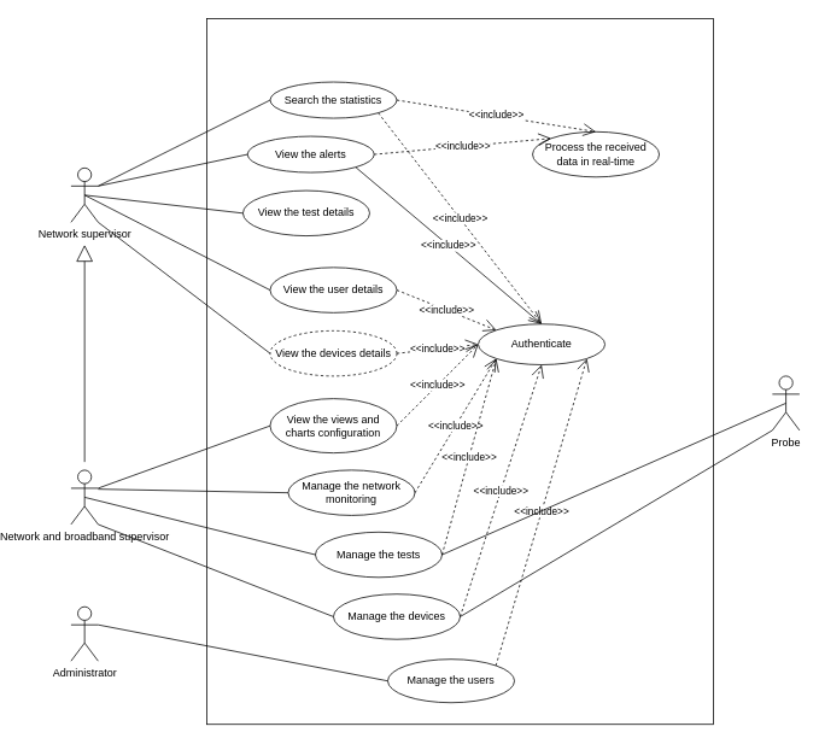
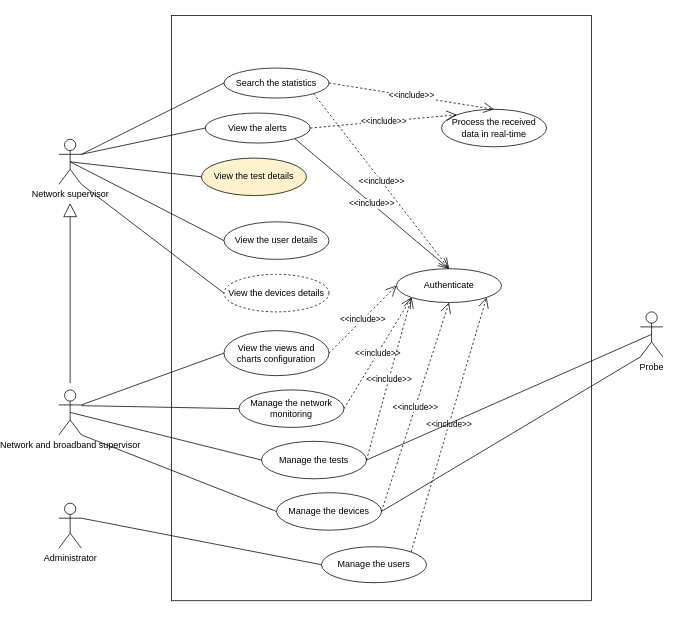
  <mxCell id="0" />
  <mxCell id="1" parent="0" />
  <mxCell id="2" value="Network supervisor" style="shape=umlActor;verticalLabelPosition=bottom;labelBackgroundColor=#ffffff;verticalAlign=top;html=1;outlineConnect=0;" vertex="1" parent="1"><mxGeometry x="20" y="185" width="30" height="60" as="geometry" /></mxCell>
  <mxCell id="3" value="Network and broadband supervisor&lt;br&gt;&lt;br&gt;" style="shape=umlActor;verticalLabelPosition=bottom;labelBackgroundColor=#ffffff;verticalAlign=top;html=1;outlineConnect=0;" vertex="1" parent="1"><mxGeometry x="20" y="519" width="30" height="60" as="geometry" /></mxCell>
  <mxCell id="4" value="Administrator" style="shape=umlActor;verticalLabelPosition=bottom;labelBackgroundColor=#ffffff;verticalAlign=top;html=1;outlineConnect=0;" vertex="1" parent="1"><mxGeometry x="20" y="670" width="30" height="60" as="geometry" /></mxCell>
  <mxCell id="5" value="Probe" style="shape=umlActor;verticalLabelPosition=bottom;labelBackgroundColor=#ffffff;verticalAlign=top;html=1;outlineConnect=0;" vertex="1" parent="1"><mxGeometry x="795" y="415" width="30" height="60" as="geometry" /></mxCell>
  <mxCell id="6" value="Search the statistics" style="ellipse;whiteSpace=wrap;html=1;" vertex="1" parent="1"><mxGeometry x="240" y="90" width="140" height="40" as="geometry" /></mxCell>
  <mxCell id="7" value="View the alerts" style="ellipse;whiteSpace=wrap;html=1;" vertex="1" parent="1"><mxGeometry x="215" y="150" width="140" height="40" as="geometry" /></mxCell>
- <mxCell id="8" value="View the test details" style="ellipse;whiteSpace=wrap;html=1;" vertex="1" parent="1"><mxGeometry x="210" y="210" width="140" height="50" as="geometry" /></mxCell>
+ <mxCell id="8" value="View the test details" style="ellipse;whiteSpace=wrap;html=1;fillColor=#fff2cc;" vertex="1" parent="1"><mxGeometry x="210" y="210" width="140" height="50" as="geometry" /></mxCell>
  <mxCell id="9" value="View the user details" style="ellipse;whiteSpace=wrap;html=1;" vertex="1" parent="1"><mxGeometry x="240" y="295" width="140" height="50" as="geometry" /></mxCell>
  <mxCell id="10" value="View the devices details" style="ellipse;whiteSpace=wrap;html=1;dashed=1;" vertex="1" parent="1"><mxGeometry x="240" y="365" width="140" height="50" as="geometry" /></mxCell>
  <mxCell id="11" value="View the views and charts configuration" style="ellipse;whiteSpace=wrap;html=1;" vertex="1" parent="1"><mxGeometry x="240" y="440" width="140" height="60" as="geometry" /></mxCell>
  <mxCell id="12" value="Manage the network monitoring" style="ellipse;whiteSpace=wrap;html=1;" vertex="1" parent="1"><mxGeometry x="260" y="519" width="140" height="50" as="geometry" /></mxCell>
  <mxCell id="13" value="Manage the devices" style="ellipse;whiteSpace=wrap;html=1;" vertex="1" parent="1"><mxGeometry x="310" y="656" width="140" height="50" as="geometry" /></mxCell>
  <mxCell id="14" value="Manage the tests" style="ellipse;whiteSpace=wrap;html=1;" vertex="1" parent="1"><mxGeometry x="290" y="587.5" width="140" height="50" as="geometry" /></mxCell>
  <mxCell id="15" value="Manage the users" style="ellipse;whiteSpace=wrap;html=1;" vertex="1" parent="1"><mxGeometry x="370" y="728" width="140" height="48" as="geometry" /></mxCell>
  <mxCell id="16" value="Authenticate" style="ellipse;whiteSpace=wrap;html=1;" vertex="1" parent="1"><mxGeometry x="470" y="357.5" width="140" height="45" as="geometry" /></mxCell>
  <mxCell id="17" value="Process the received data in real-time" style="ellipse;whiteSpace=wrap;html=1;" vertex="1" parent="1"><mxGeometry x="530" y="145" width="140" height="50" as="geometry" /></mxCell>
  <mxCell id="18" value="" style="endArrow=block;endSize=16;endFill=0;html=1;" edge="1" parent="1"><mxGeometry width="160" relative="1" as="geometry"><mxPoint x="35" y="510" as="sourcePoint" /><mxPoint x="35" y="270" as="targetPoint" /></mxGeometry></mxCell>
  <mxCell id="19" value="" style="endArrow=none;html=1;entryX=0;entryY=0.5;entryDx=0;entryDy=0;" edge="1" parent="1" target="6"><mxGeometry width="50" height="50" relative="1" as="geometry"><mxPoint x="50" y="205" as="sourcePoint" /><mxPoint x="170" y="470" as="targetPoint" /></mxGeometry></mxCell>
  <mxCell id="20" value="" style="endArrow=none;html=1;entryX=0;entryY=0.5;entryDx=0;entryDy=0;exitX=0.5;exitY=0.5;exitDx=0;exitDy=0;exitPerimeter=0;" edge="1" parent="1" source="2" target="9"><mxGeometry width="50" height="50" relative="1" as="geometry"><mxPoint x="60" y="215" as="sourcePoint" /><mxPoint x="250" y="120" as="targetPoint" /></mxGeometry></mxCell>
  <mxCell id="21" value="" style="endArrow=none;html=1;entryX=0;entryY=0.5;entryDx=0;entryDy=0;exitX=1;exitY=1;exitDx=0;exitDy=0;exitPerimeter=0;" edge="1" parent="1" source="2" target="10"><mxGeometry width="50" height="50" relative="1" as="geometry"><mxPoint x="70" y="225" as="sourcePoint" /><mxPoint x="260" y="130" as="targetPoint" /></mxGeometry></mxCell>
  <mxCell id="22" value="" style="endArrow=none;html=1;entryX=0;entryY=0.5;entryDx=0;entryDy=0;exitX=0.5;exitY=0.5;exitDx=0;exitDy=0;exitPerimeter=0;" edge="1" parent="1" source="2" target="8"><mxGeometry width="50" height="50" relative="1" as="geometry"><mxPoint x="80" y="235" as="sourcePoint" /><mxPoint x="270" y="140" as="targetPoint" /></mxGeometry></mxCell>
  <mxCell id="23" value="" style="endArrow=none;html=1;entryX=0;entryY=0.5;entryDx=0;entryDy=0;exitX=1;exitY=0.333;exitDx=0;exitDy=0;exitPerimeter=0;" edge="1" parent="1" source="2" target="7"><mxGeometry width="50" height="50" relative="1" as="geometry"><mxPoint x="90" y="245" as="sourcePoint" /><mxPoint x="280" y="150" as="targetPoint" /></mxGeometry></mxCell>
  <mxCell id="24" value="" style="endArrow=none;html=1;entryX=0;entryY=0.5;entryDx=0;entryDy=0;exitX=1;exitY=0.333;exitDx=0;exitDy=0;exitPerimeter=0;" edge="1" parent="1" source="3" target="11"><mxGeometry width="50" height="50" relative="1" as="geometry"><mxPoint x="100" y="255" as="sourcePoint" /><mxPoint x="290" y="160" as="targetPoint" /></mxGeometry></mxCell>
  <mxCell id="25" value="" style="endArrow=none;html=1;entryX=0;entryY=0.5;entryDx=0;entryDy=0;" edge="1" parent="1" target="12"><mxGeometry width="50" height="50" relative="1" as="geometry"><mxPoint x="50" y="540" as="sourcePoint" /><mxPoint x="300" y="170" as="targetPoint" /></mxGeometry></mxCell>
  <mxCell id="26" value="" style="endArrow=none;html=1;entryX=0;entryY=0.5;entryDx=0;entryDy=0;exitX=0.5;exitY=0.5;exitDx=0;exitDy=0;exitPerimeter=0;" edge="1" parent="1" source="3" target="14"><mxGeometry width="50" height="50" relative="1" as="geometry"><mxPoint x="120" y="275" as="sourcePoint" /><mxPoint x="310" y="180" as="targetPoint" /></mxGeometry></mxCell>
  <mxCell id="27" value="" style="endArrow=none;html=1;entryX=0;entryY=0.5;entryDx=0;entryDy=0;exitX=1;exitY=1;exitDx=0;exitDy=0;exitPerimeter=0;" edge="1" parent="1" source="3" target="13"><mxGeometry width="50" height="50" relative="1" as="geometry"><mxPoint x="130" y="285" as="sourcePoint" /><mxPoint x="320" y="190" as="targetPoint" /></mxGeometry></mxCell>
  <mxCell id="28" value="" style="endArrow=none;html=1;entryX=0;entryY=0.5;entryDx=0;entryDy=0;exitX=1;exitY=0.333;exitDx=0;exitDy=0;exitPerimeter=0;" edge="1" parent="1" source="4" target="15"><mxGeometry width="50" height="50" relative="1" as="geometry"><mxPoint x="140" y="295" as="sourcePoint" /><mxPoint x="330" y="200" as="targetPoint" /></mxGeometry></mxCell>
  <mxCell id="29" value="&amp;lt;&amp;lt;include&amp;gt;&amp;gt;" style="endArrow=open;endSize=12;dashed=1;html=1;exitX=1;exitY=1;exitDx=0;exitDy=0;entryX=0.5;entryY=0;entryDx=0;entryDy=0;" edge="1" parent="1" source="6" target="16"><mxGeometry width="160" relative="1" as="geometry"><mxPoint x="430" y="149.5" as="sourcePoint" /><mxPoint x="590" y="149.5" as="targetPoint" /></mxGeometry></mxCell>
  <mxCell id="30" value="&amp;lt;&amp;lt;include&amp;gt;&amp;gt;" style="endArrow=open;endSize=12;dashed=0;html=1;exitX=1;exitY=1;exitDx=0;exitDy=0;entryX=0.5;entryY=0;entryDx=0;entryDy=0;" edge="1" parent="1" source="7" target="16"><mxGeometry width="160" relative="1" as="geometry"><mxPoint x="390" y="120" as="sourcePoint" /><mxPoint x="550" y="368" as="targetPoint" /></mxGeometry></mxCell>
- <mxCell id="31" value="&amp;lt;&amp;lt;include&amp;gt;&amp;gt;" style="endArrow=open;endSize=12;dashed=1;html=1;exitX=1;exitY=0.5;exitDx=0;exitDy=0;entryX=0;entryY=0;entryDx=0;entryDy=0;" edge="1" parent="1" source="9" target="16"><mxGeometry width="160" relative="1" as="geometry"><mxPoint x="410" y="140" as="sourcePoint" /><mxPoint x="570" y="388" as="targetPoint" /></mxGeometry></mxCell>
- <mxCell id="32" value="&amp;lt;&amp;lt;include&amp;gt;&amp;gt;" style="endArrow=open;endSize=12;dashed=1;html=1;exitX=1;exitY=0.5;exitDx=0;exitDy=0;entryX=0;entryY=0.5;entryDx=0;entryDy=0;" edge="1" parent="1" source="10" target="16"><mxGeometry width="160" relative="1" as="geometry"><mxPoint x="420" y="150" as="sourcePoint" /><mxPoint x="580" y="398" as="targetPoint" /></mxGeometry></mxCell>
  <mxCell id="33" value="&amp;lt;&amp;lt;include&amp;gt;&amp;gt;" style="endArrow=open;endSize=12;dashed=1;html=1;exitX=1;exitY=0.5;exitDx=0;exitDy=0;entryX=0;entryY=0.5;entryDx=0;entryDy=0;" edge="1" parent="1" source="11" target="16"><mxGeometry width="160" relative="1" as="geometry"><mxPoint x="430" y="160" as="sourcePoint" /><mxPoint x="590" y="408" as="targetPoint" /></mxGeometry></mxCell>
  <mxCell id="34" value="&amp;lt;&amp;lt;include&amp;gt;&amp;gt;" style="endArrow=open;endSize=12;dashed=1;html=1;exitX=1;exitY=0.5;exitDx=0;exitDy=0;entryX=0;entryY=1;entryDx=0;entryDy=0;" edge="1" parent="1" source="12" target="16"><mxGeometry width="160" relative="1" as="geometry"><mxPoint x="440" y="170" as="sourcePoint" /><mxPoint x="600" y="418" as="targetPoint" /></mxGeometry></mxCell>
  <mxCell id="35" value="&amp;lt;&amp;lt;include&amp;gt;&amp;gt;" style="endArrow=open;endSize=12;dashed=1;html=1;exitX=1;exitY=0.5;exitDx=0;exitDy=0;entryX=0;entryY=1;entryDx=0;entryDy=0;" edge="1" parent="1" source="14" target="16"><mxGeometry width="160" relative="1" as="geometry"><mxPoint x="450" y="180" as="sourcePoint" /><mxPoint x="610" y="428" as="targetPoint" /></mxGeometry></mxCell>
  <mxCell id="36" value="&amp;lt;&amp;lt;include&amp;gt;&amp;gt;" style="endArrow=open;endSize=12;dashed=1;html=1;exitX=1;exitY=0.5;exitDx=0;exitDy=0;entryX=0.5;entryY=1;entryDx=0;entryDy=0;" edge="1" parent="1" source="13" target="16"><mxGeometry width="160" relative="1" as="geometry"><mxPoint x="460" y="190" as="sourcePoint" /><mxPoint x="540" y="410" as="targetPoint" /></mxGeometry></mxCell>
  <mxCell id="37" value="&amp;lt;&amp;lt;include&amp;gt;&amp;gt;" style="endArrow=open;endSize=12;dashed=1;html=1;exitX=1;exitY=0;exitDx=0;exitDy=0;entryX=1;entryY=1;entryDx=0;entryDy=0;" edge="1" parent="1" source="15" target="16"><mxGeometry width="160" relative="1" as="geometry"><mxPoint x="470" y="200" as="sourcePoint" /><mxPoint x="630" y="448" as="targetPoint" /></mxGeometry></mxCell>
  <mxCell id="38" value="&amp;lt;&amp;lt;include&amp;gt;&amp;gt;" style="endArrow=open;endSize=12;dashed=1;html=1;exitX=1;exitY=0.5;exitDx=0;exitDy=0;entryX=0.5;entryY=0;entryDx=0;entryDy=0;" edge="1" parent="1" source="6" target="17"><mxGeometry width="160" relative="1" as="geometry"><mxPoint x="390" y="120" as="sourcePoint" /><mxPoint x="550" y="368" as="targetPoint" /></mxGeometry></mxCell>
  <mxCell id="39" value="&amp;lt;&amp;lt;include&amp;gt;&amp;gt;" style="endArrow=open;endSize=12;dashed=1;html=1;exitX=1;exitY=0.5;exitDx=0;exitDy=0;entryX=0;entryY=0;entryDx=0;entryDy=0;" edge="1" parent="1" source="7" target="17"><mxGeometry width="160" relative="1" as="geometry"><mxPoint x="400" y="130" as="sourcePoint" /><mxPoint x="560" y="378" as="targetPoint" /></mxGeometry></mxCell>
  <mxCell id="40" value="" style="endArrow=none;html=1;entryX=0;entryY=1;entryDx=0;entryDy=0;exitX=1;exitY=0.5;exitDx=0;exitDy=0;entryPerimeter=0;" edge="1" parent="1" source="13" target="5"><mxGeometry width="50" height="50" relative="1" as="geometry"><mxPoint x="60" y="700" as="sourcePoint" /><mxPoint x="400" y="786" as="targetPoint" /></mxGeometry></mxCell>
  <mxCell id="41" value="" style="endArrow=none;html=1;entryX=0.5;entryY=0.5;entryDx=0;entryDy=0;exitX=1;exitY=0.5;exitDx=0;exitDy=0;entryPerimeter=0;" edge="1" parent="1" source="14" target="5"><mxGeometry width="50" height="50" relative="1" as="geometry"><mxPoint x="70" y="710" as="sourcePoint" /><mxPoint x="410" y="796" as="targetPoint" /></mxGeometry></mxCell>
  <mxCell id="42" value="" style="rounded=0;whiteSpace=wrap;html=1;fillColor=none;" vertex="1" parent="1"><mxGeometry x="170" y="20" width="560" height="780" as="geometry" /></mxCell>
